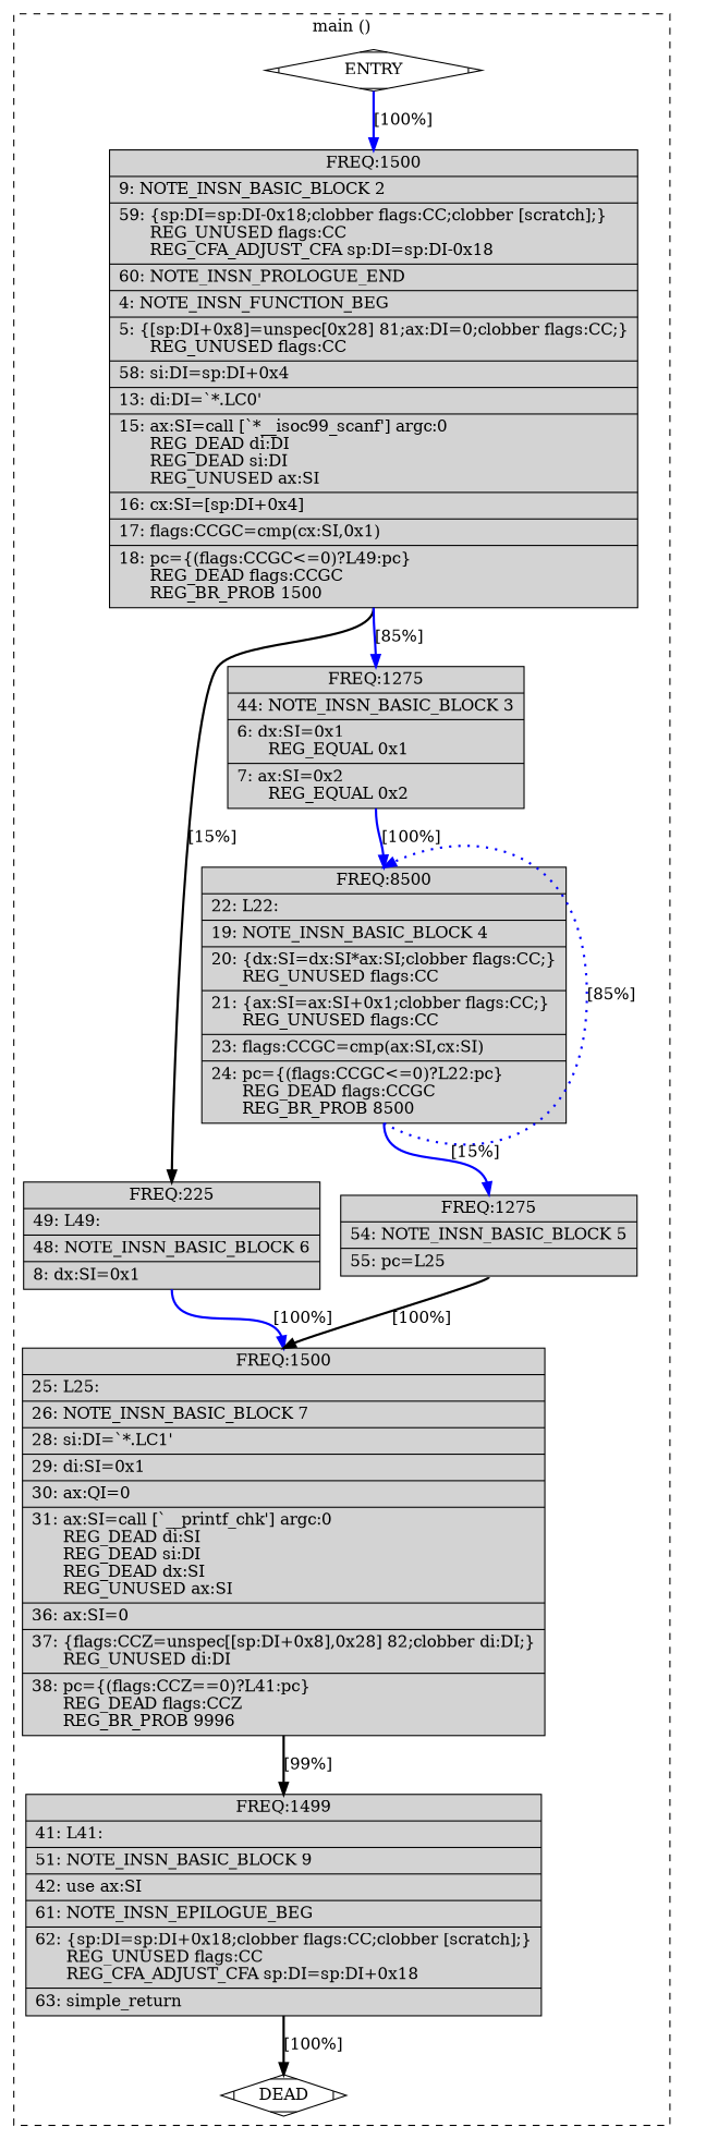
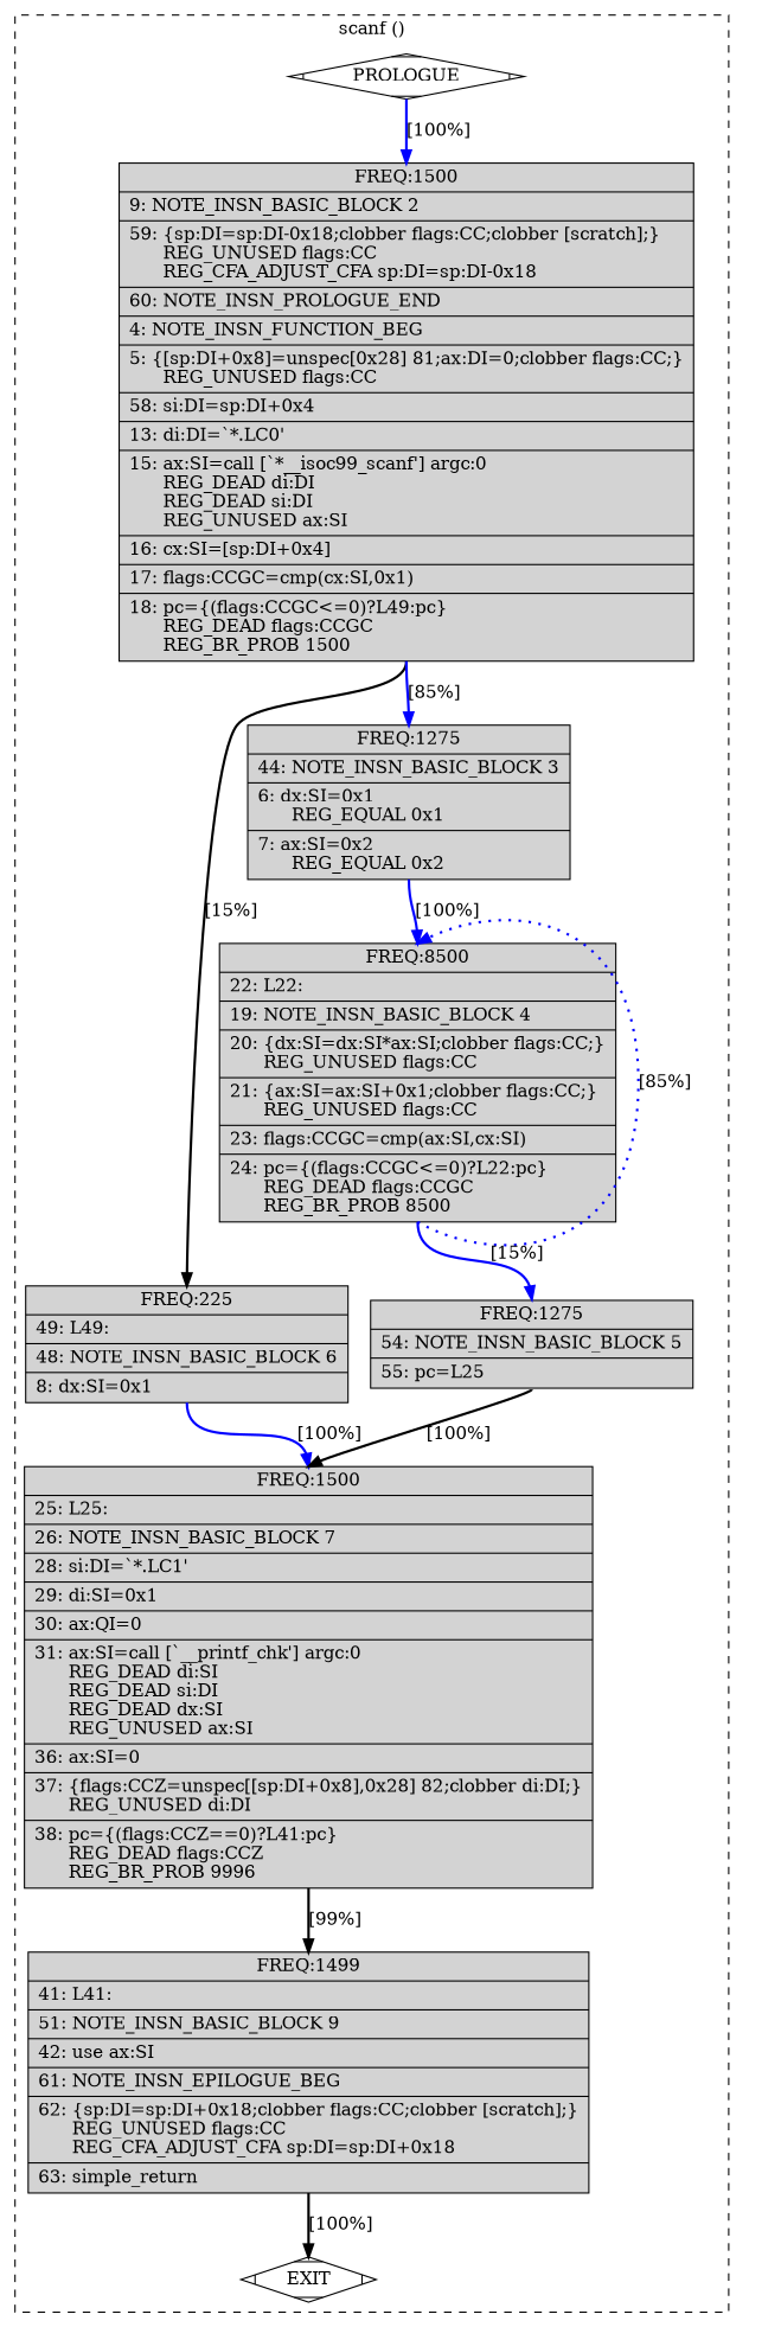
  digraph {
    node [fillcolor=lightgrey shape=record style=filled]
    edge [color=blue constraint=true headport=n style="solid,bold" tailport=s weight=100]
-   n1 [fillcolor=white label=ENTRY shape=Mdiamond]
+   n1 [fillcolor=white label=PROLOGUE shape=Mdiamond]
    n2 [label="{ FREQ:1500 |\ \ \ \ 9:\ NOTE_INSN_BASIC_BLOCK\ 2\l|\ \ \ 59:\ \{sp:DI=sp:DI-0x18;clobber\ flags:CC;clobber\ [scratch];\}\l\ \ \ \ \ \ REG_UNUSED\ flags:CC\l\ \ \ \ \ \ REG_CFA_ADJUST_CFA\ sp:DI=sp:DI-0x18\l|\ \ \ 60:\ NOTE_INSN_PROLOGUE_END\l|\ \ \ \ 4:\ NOTE_INSN_FUNCTION_BEG\l|\ \ \ \ 5:\ \{[sp:DI+0x8]=unspec[0x28]\ 81;ax:DI=0;clobber\ flags:CC;\}\l\ \ \ \ \ \ REG_UNUSED\ flags:CC\l|\ \ \ 58:\ si:DI=sp:DI+0x4\l|\ \ \ 13:\ di:DI=`*.LC0'\l|\ \ \ 15:\ ax:SI=call\ [`*__isoc99_scanf']\ argc:0\l\ \ \ \ \ \ REG_DEAD\ di:DI\l\ \ \ \ \ \ REG_DEAD\ si:DI\l\ \ \ \ \ \ REG_UNUSED\ ax:SI\l|\ \ \ 16:\ cx:SI=[sp:DI+0x4]\l|\ \ \ 17:\ flags:CCGC=cmp(cx:SI,0x1)\l|\ \ \ 18:\ pc=\{(flags:CCGC\<=0)?L49:pc\}\l\ \ \ \ \ \ REG_DEAD\ flags:CCGC\l\ \ \ \ \ \ REG_BR_PROB\ 1500\l}"]
-   n3 [fillcolor=white label=DEAD shape=Mdiamond]
+   n3 [fillcolor=white label=EXIT shape=Mdiamond]
    n4 [label="{ FREQ:225 |\ \ \ 49:\ L49:\l|\ \ \ 48:\ NOTE_INSN_BASIC_BLOCK\ 6\l|\ \ \ \ 8:\ dx:SI=0x1\l}"]
    n5 [label="{ FREQ:1275 |\ \ \ 44:\ NOTE_INSN_BASIC_BLOCK\ 3\l|\ \ \ \ 6:\ dx:SI=0x1\l\ \ \ \ \ \ REG_EQUAL\ 0x1\l|\ \ \ \ 7:\ ax:SI=0x2\l\ \ \ \ \ \ REG_EQUAL\ 0x2\l}"]
    n6 [label="{ FREQ:1500 |\ \ \ 25:\ L25:\l|\ \ \ 26:\ NOTE_INSN_BASIC_BLOCK\ 7\l|\ \ \ 28:\ si:DI=`*.LC1'\l|\ \ \ 29:\ di:SI=0x1\l|\ \ \ 30:\ ax:QI=0\l|\ \ \ 31:\ ax:SI=call\ [`__printf_chk']\ argc:0\l\ \ \ \ \ \ REG_DEAD\ di:SI\l\ \ \ \ \ \ REG_DEAD\ si:DI\l\ \ \ \ \ \ REG_DEAD\ dx:SI\l\ \ \ \ \ \ REG_UNUSED\ ax:SI\l|\ \ \ 36:\ ax:SI=0\l|\ \ \ 37:\ \{flags:CCZ=unspec[[sp:DI+0x8],0x28]\ 82;clobber\ di:DI;\}\l\ \ \ \ \ \ REG_UNUSED\ di:DI\l|\ \ \ 38:\ pc=\{(flags:CCZ==0)?L41:pc\}\l\ \ \ \ \ \ REG_DEAD\ flags:CCZ\l\ \ \ \ \ \ REG_BR_PROB\ 9996\l}"]
    n7 [label="{ FREQ:8500 |\ \ \ 22:\ L22:\l|\ \ \ 19:\ NOTE_INSN_BASIC_BLOCK\ 4\l|\ \ \ 20:\ \{dx:SI=dx:SI*ax:SI;clobber\ flags:CC;\}\l\ \ \ \ \ \ REG_UNUSED\ flags:CC\l|\ \ \ 21:\ \{ax:SI=ax:SI+0x1;clobber\ flags:CC;\}\l\ \ \ \ \ \ REG_UNUSED\ flags:CC\l|\ \ \ 23:\ flags:CCGC=cmp(ax:SI,cx:SI)\l|\ \ \ 24:\ pc=\{(flags:CCGC\<=0)?L22:pc\}\l\ \ \ \ \ \ REG_DEAD\ flags:CCGC\l\ \ \ \ \ \ REG_BR_PROB\ 8500\l}"]
    n8 [label="{ FREQ:1275 |\ \ \ 54:\ NOTE_INSN_BASIC_BLOCK\ 5\l|\ \ \ 55:\ pc=L25\l}"]
    n9 [label="{ FREQ:1499 |\ \ \ 41:\ L41:\l|\ \ \ 51:\ NOTE_INSN_BASIC_BLOCK\ 9\l|\ \ \ 42:\ use\ ax:SI\l|\ \ \ 61:\ NOTE_INSN_EPILOGUE_BEG\l|\ \ \ 62:\ \{sp:DI=sp:DI+0x18;clobber\ flags:CC;clobber\ [scratch];\}\l\ \ \ \ \ \ REG_UNUSED\ flags:CC\l\ \ \ \ \ \ REG_CFA_ADJUST_CFA\ sp:DI=sp:DI+0x18\l|\ \ \ 63:\ simple_return\l}"]
    subgraph cluster_1 {
      color=black
-     label="main ()"
+     label="scanf ()"
      style=dashed
      n1
      n2
      n3
      n4
      n5
      n6
      n7
      n8
      n9
    }
    n1 -> n2 [label="[100%]"]
    n1 -> n3 [style=invis color="" weight=""]
    n2 -> n4 [color=black label="[15%]" weight=10]
    n2 -> n5 [label="[85%]"]
    n4 -> n6 [label="[100%]"]
    n5 -> n7 [label="[100%]"]
    n6 -> n9 [color=black label="[99%]" weight=10]
    n7 -> n7 [constraint=false label="[85%]" style="dotted,bold" weight=10]
    n7 -> n8 [label="[15%]"]
    n8 -> n6 [color=black label="[100%]" weight=10]
    n9 -> n3 [color=black label="[100%]" weight=10]
  }
